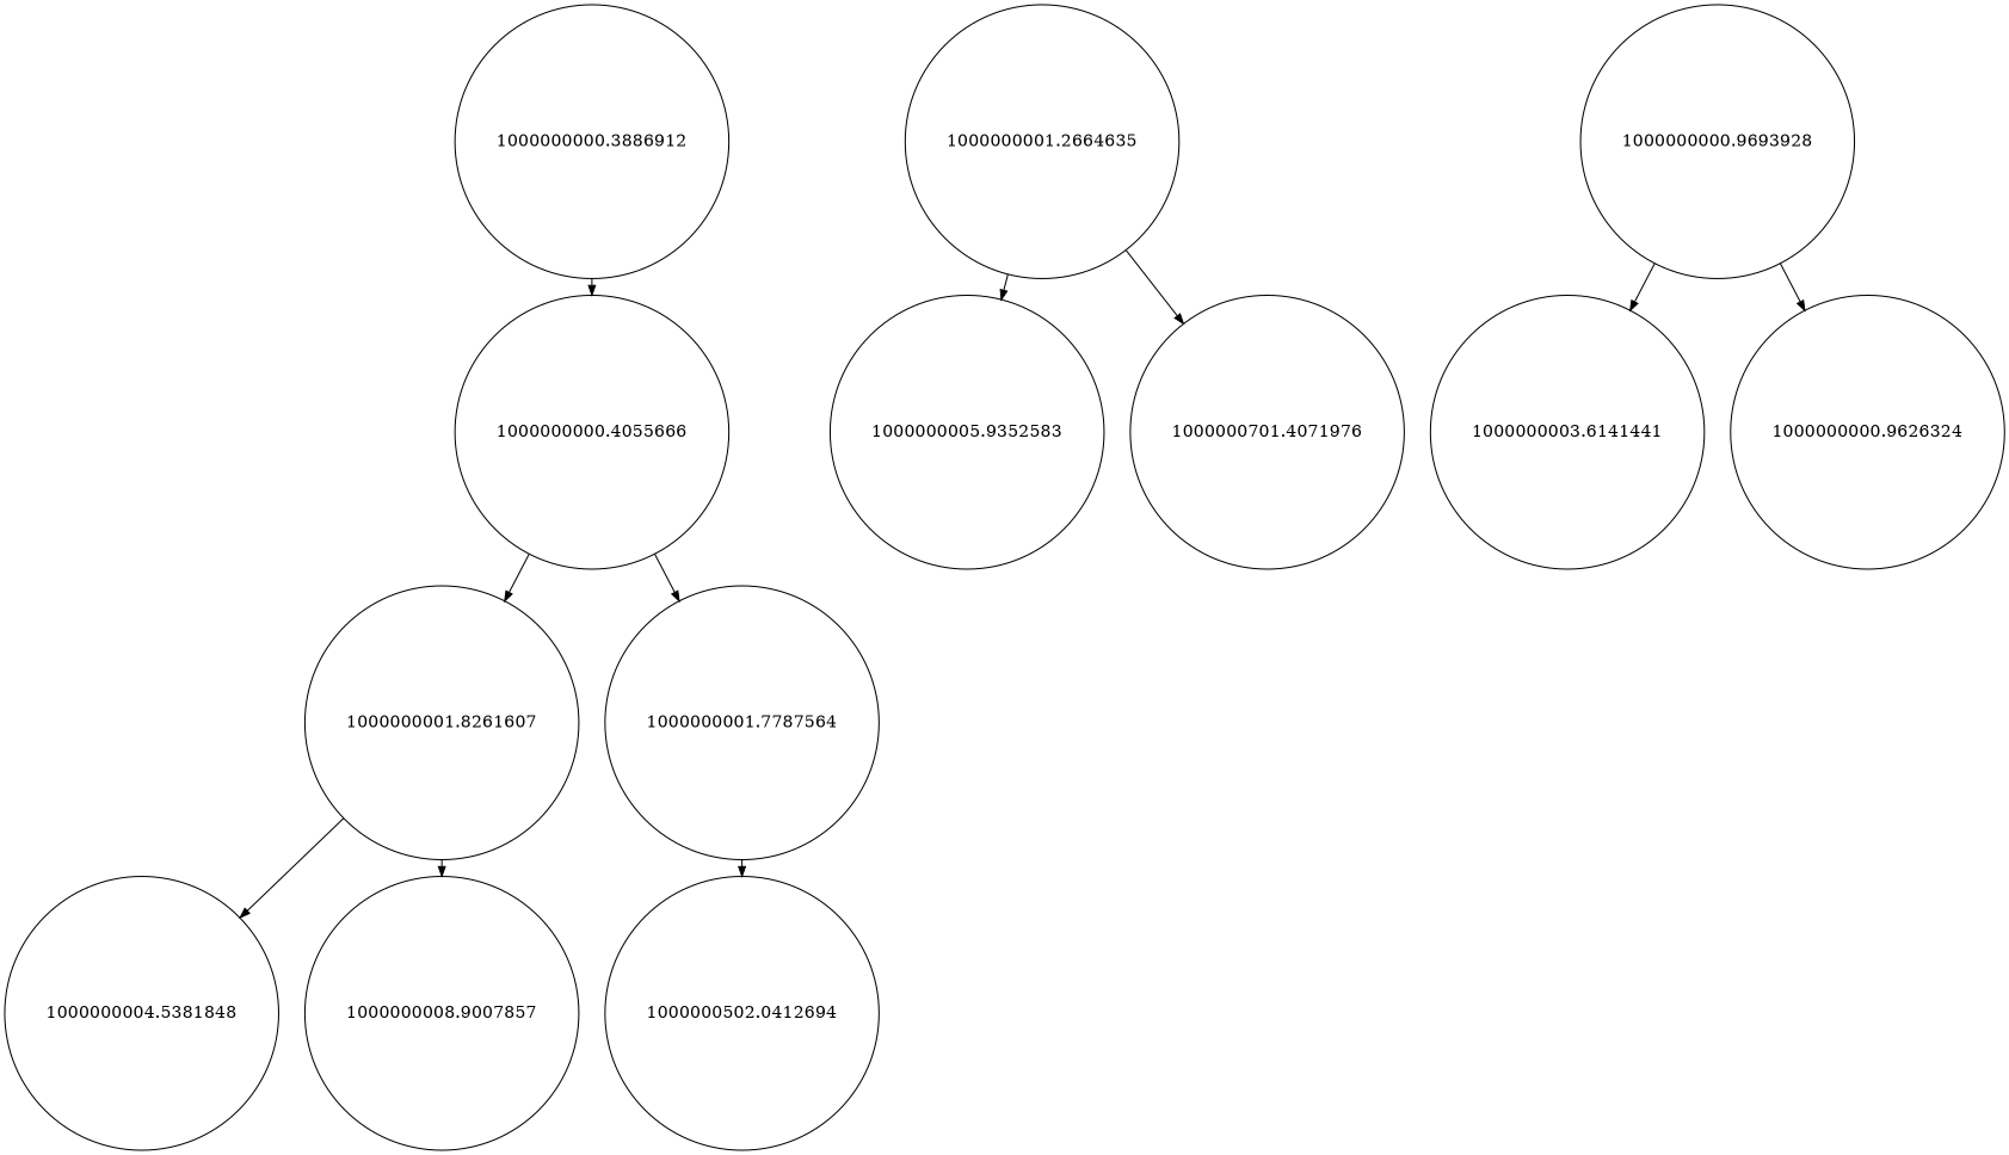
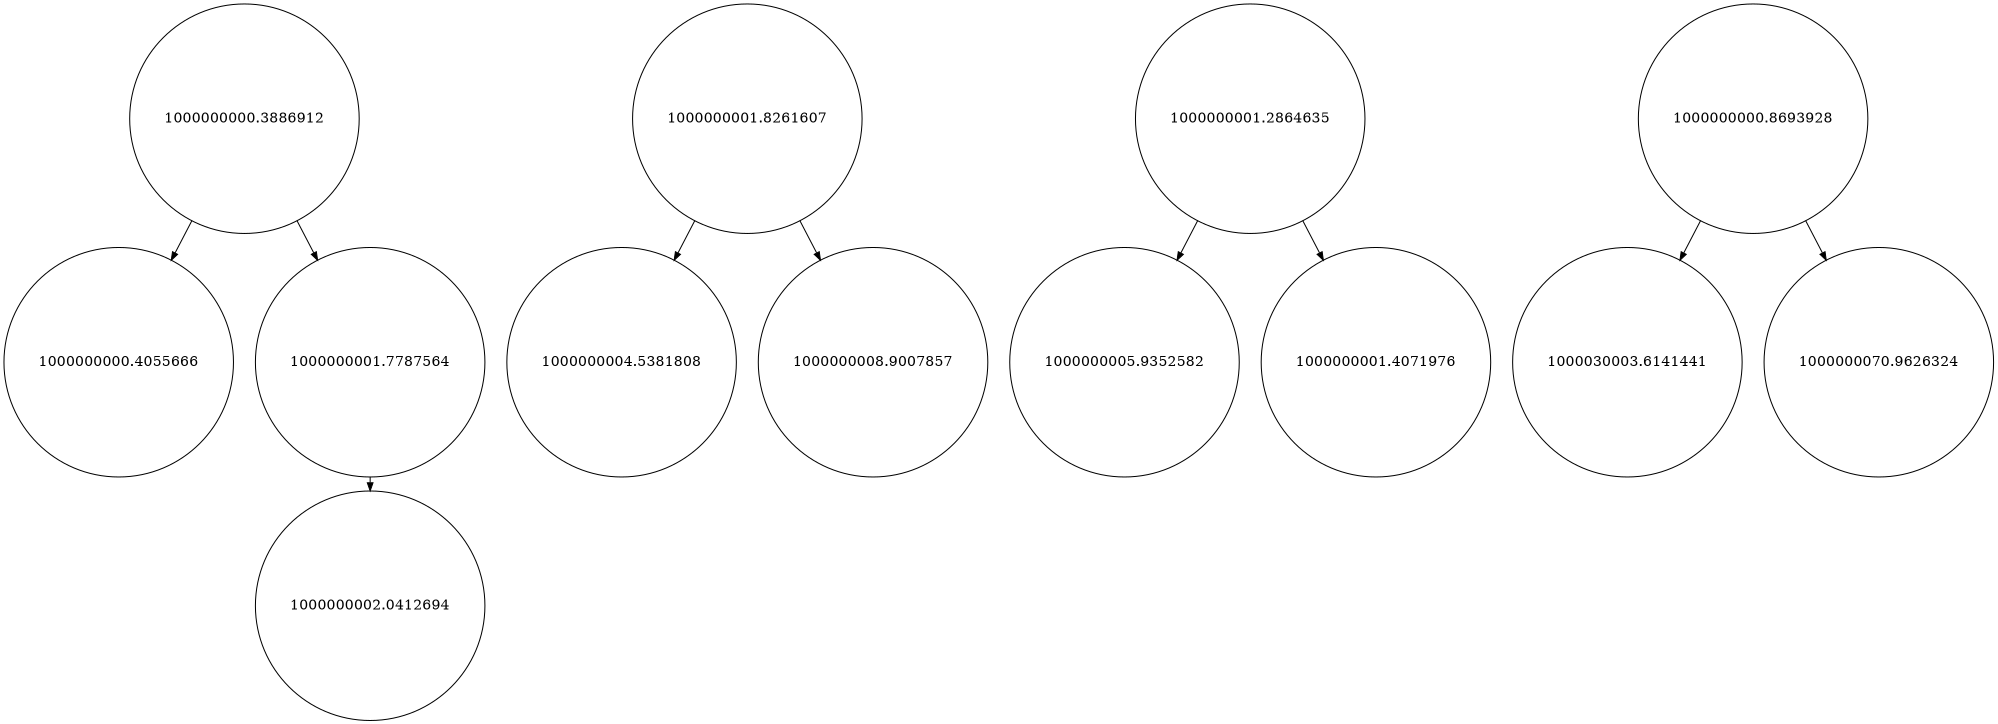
  digraph {
    nodesep=0.3
    ranksep=0.2
    node [shape=circle]
    edge [arrowsize=0.8]
    n1 [label=1000000000.3886912]
    n2 [label=1000000000.4055666]
    n3 [label=1000000001.8261607]
    n4 [label=1000000001.7787564]
-   n5 [label=1000000001.2664635]
-   n6 [label=1000000005.9352583]
-   n7 [label=1000000701.4071976]
-   n8 [label=1000000000.9693928]
-   n9 [label=1000000003.6141441]
-   n10 [label=1000000000.9626324]
-   n11 [label=1000000004.5381848]
+   n5 [label=1000000001.2864635]
+   n6 [label=1000000005.9352582]
+   n7 [label=1000000001.4071976]
+   n8 [label=1000000000.8693928]
+   n9 [label=1000030003.6141441]
+   n10 [label=1000000070.9626324]
+   n11 [label=1000000004.5381808]
    n12 [label=1000000008.9007857]
-   n13 [label=1000000502.0412694]
+   n13 [label=1000000002.0412694]
    n1 -> n2
-   n2 -> n3 [side=left]
-   n2 -> n4
+   n1 -> n4
    n3 -> n11 [side=left]
    n3 -> n12
    n4 -> n13 [side=left]
    n5 -> n6 [side=left]
    n5 -> n7
    n8 -> n9 [side=left]
    n8 -> n10
  }
